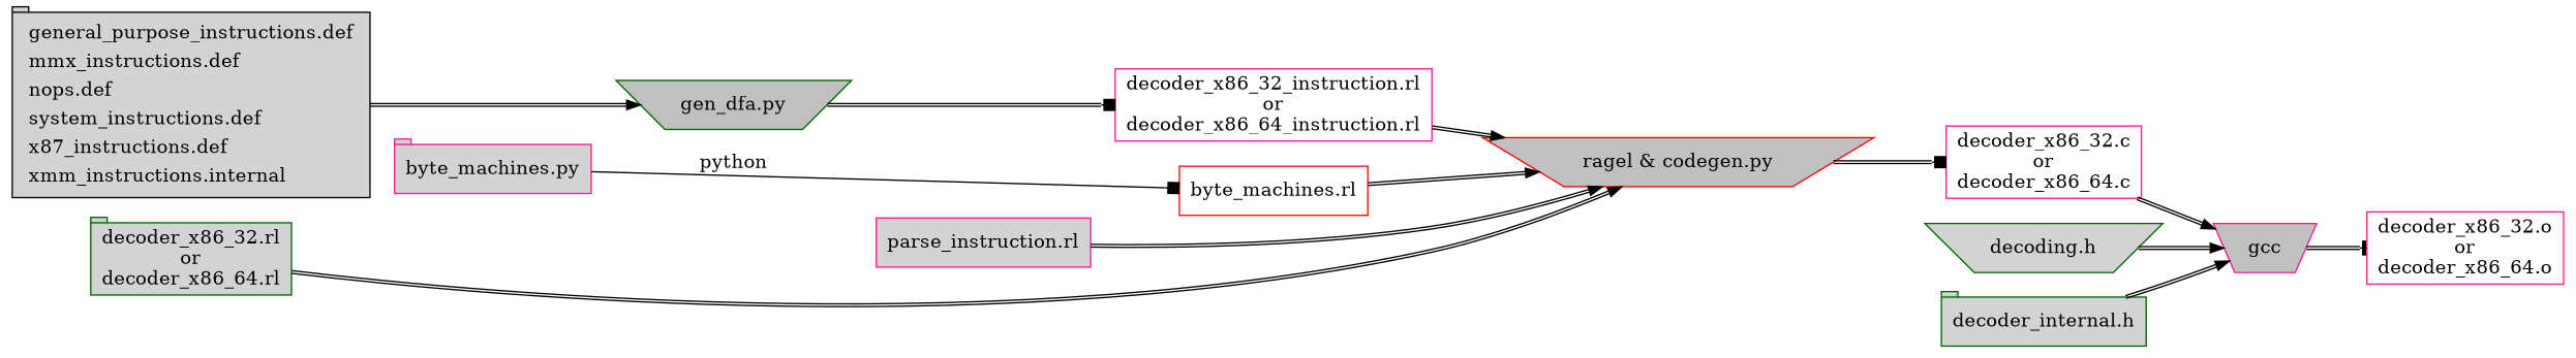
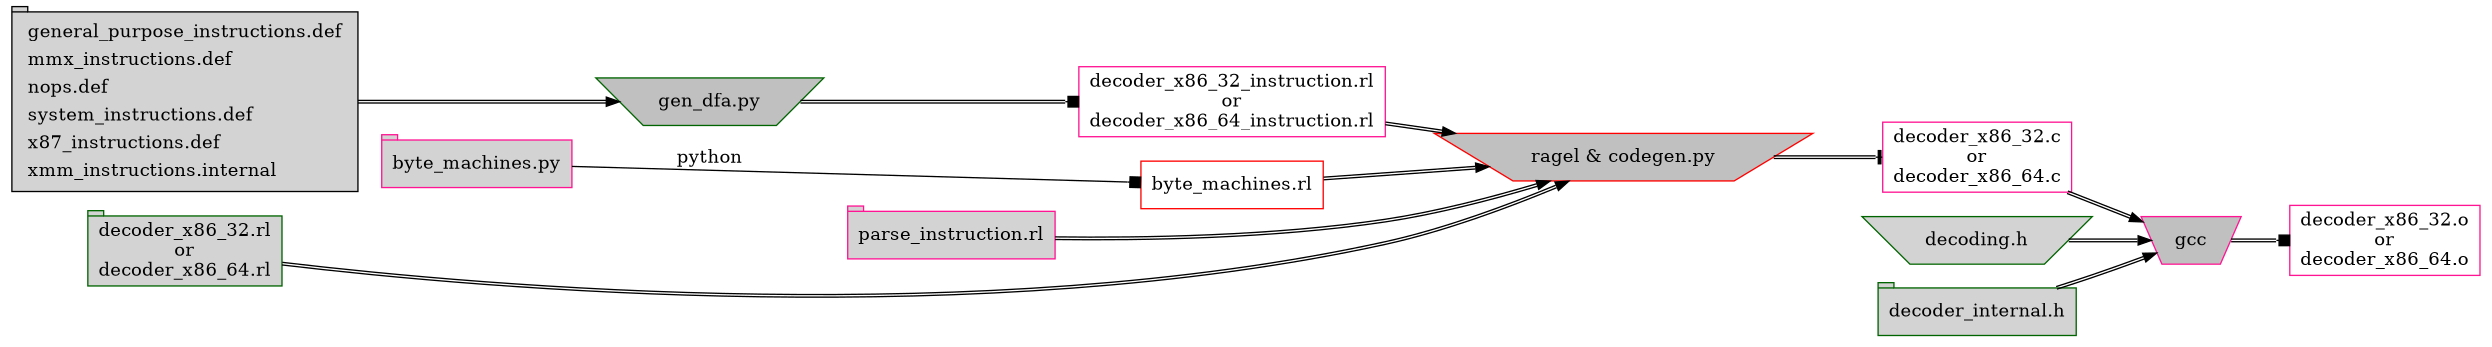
  digraph {
    rankdir=LR
    node [fillcolor=lightgray shape=tab style=filled color=deeppink]
    edge [arrowhead=normal color="black:black"]
    n1 [label=< 	  <table border="0"> 	    <tr><td align="left">general_purpose_instructions.def</td></tr> 	    <tr><td align="left">mmx_instructions.def</td></tr> 	    <tr><td align="left">nops.def</td></tr> 	    <tr><td align="left">system_instructions.def</td></tr> 	    <tr><td align="left">x87_instructions.def</td></tr> 	    <tr><td align="left">xmm_instructions.internal</td></tr></table> 	> color=""]
    n2 [color=darkgreen fillcolor=gray label="gen_dfa.py" shape=invtrapezium]
    n3 [label="decoder_x86_32_instruction.rl\nor\ndecoder_x86_64_instruction.rl" shape=rect fillcolor="" style=""]
    n4 [label="byte_machines.py"]
    n5 [color=red label="byte_machines.rl" shape=rect fillcolor="" style=""]
    n6 [color=red fillcolor=gray label="ragel & codegen.py" shape=invtrapezium]
-   n7 [label="parse_instruction.rl" shape=box]
+   n7 [label="parse_instruction.rl"]
    n8 [label="decoder_x86_32.c\nor\ndecoder_x86_64.c" shape=rect fillcolor="" style=""]
    n9 [color=darkgreen label="decoder_x86_32.rl\nor\ndecoder_x86_64.rl"]
    n10 [color=darkgreen label="decoding.h" shape=invtrapezium]
    n11 [fillcolor=gray label=gcc shape=invtrapezium]
    n12 [label="decoder_x86_32.o\nor\ndecoder_x86_64.o" shape=rect fillcolor="" style=""]
    n13 [color=darkgreen label="decoder_internal.h"]
    n1 -> n2
    n2 -> n3 [arrowhead=box]
    n3 -> n6
    n4 -> n5 [arrowhead=box label=python weight=0 color=""]
    n5 -> n6
-   n6 -> n8 [arrowhead=box]
+   n6 -> n8 [arrowhead=tee]
    n7 -> n6 [weight=0]
    n8 -> n11
    n9 -> n6 [weight=0]
    n10 -> n11
-   n11 -> n12 [arrowhead=tee]
+   n11 -> n12 [arrowhead=box]
    n13 -> n11
  }
